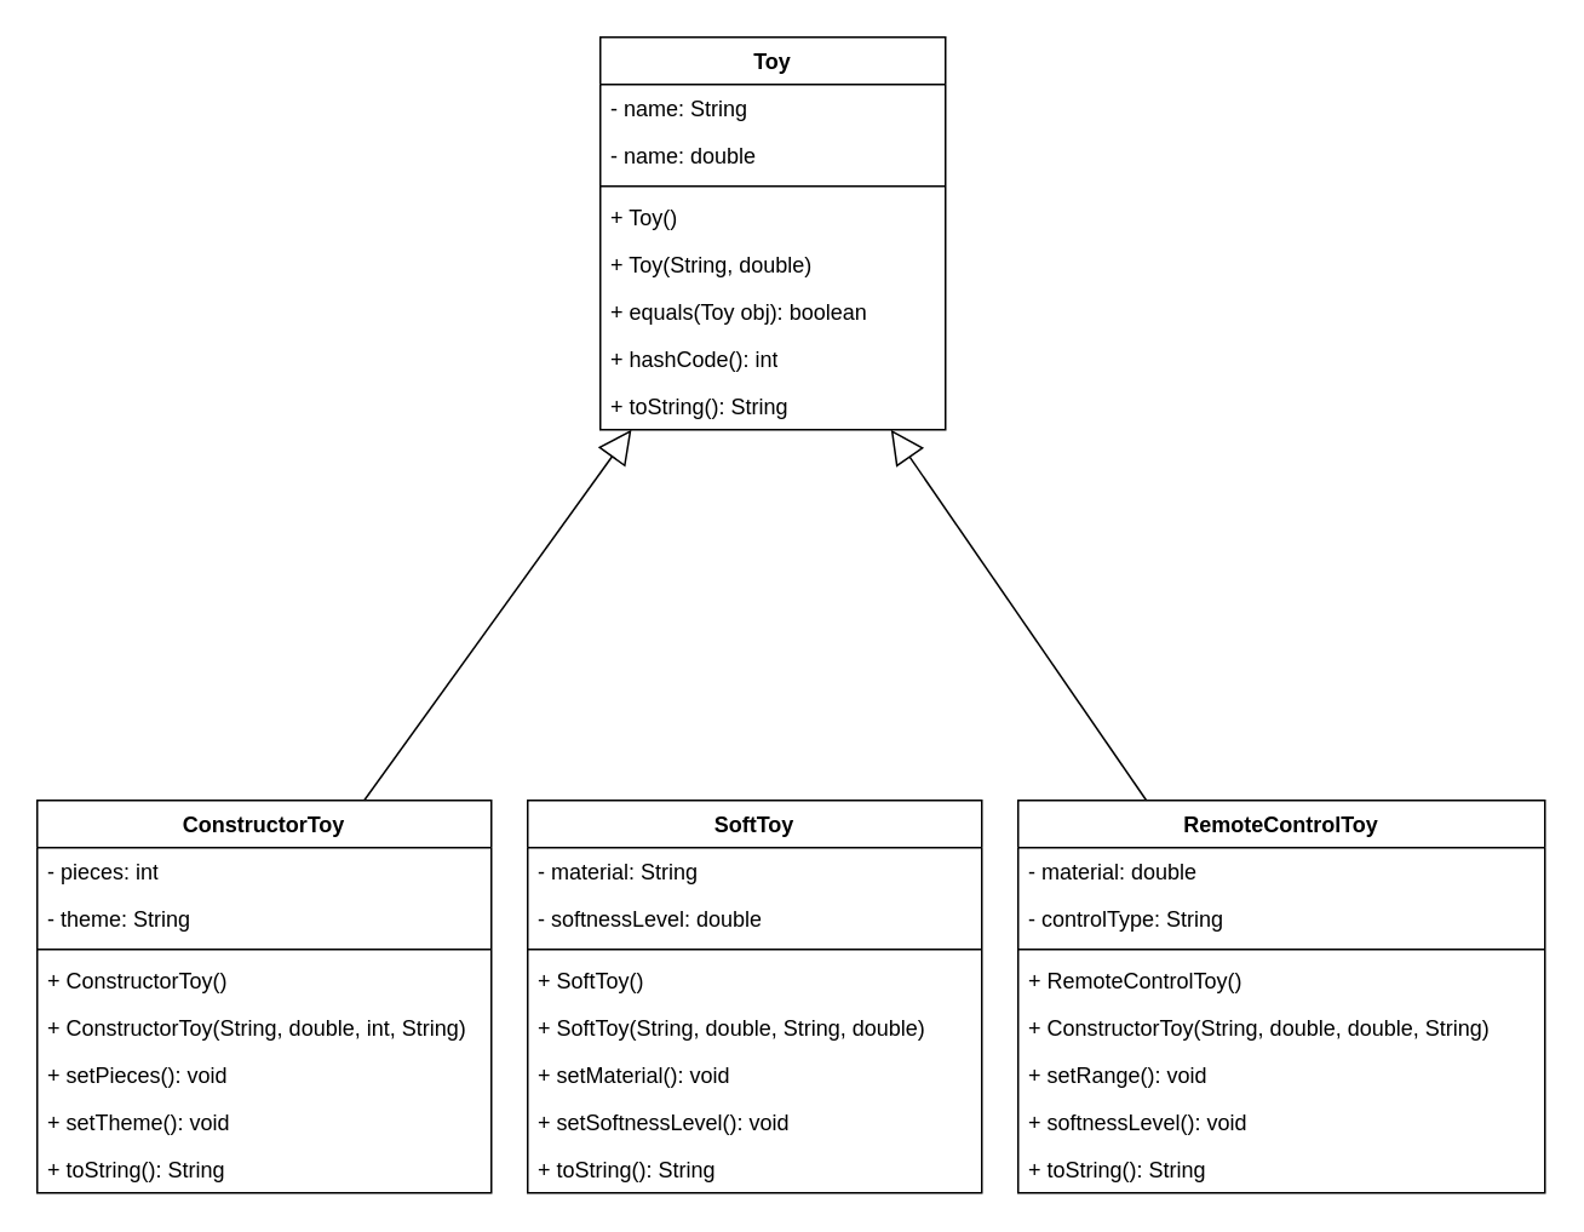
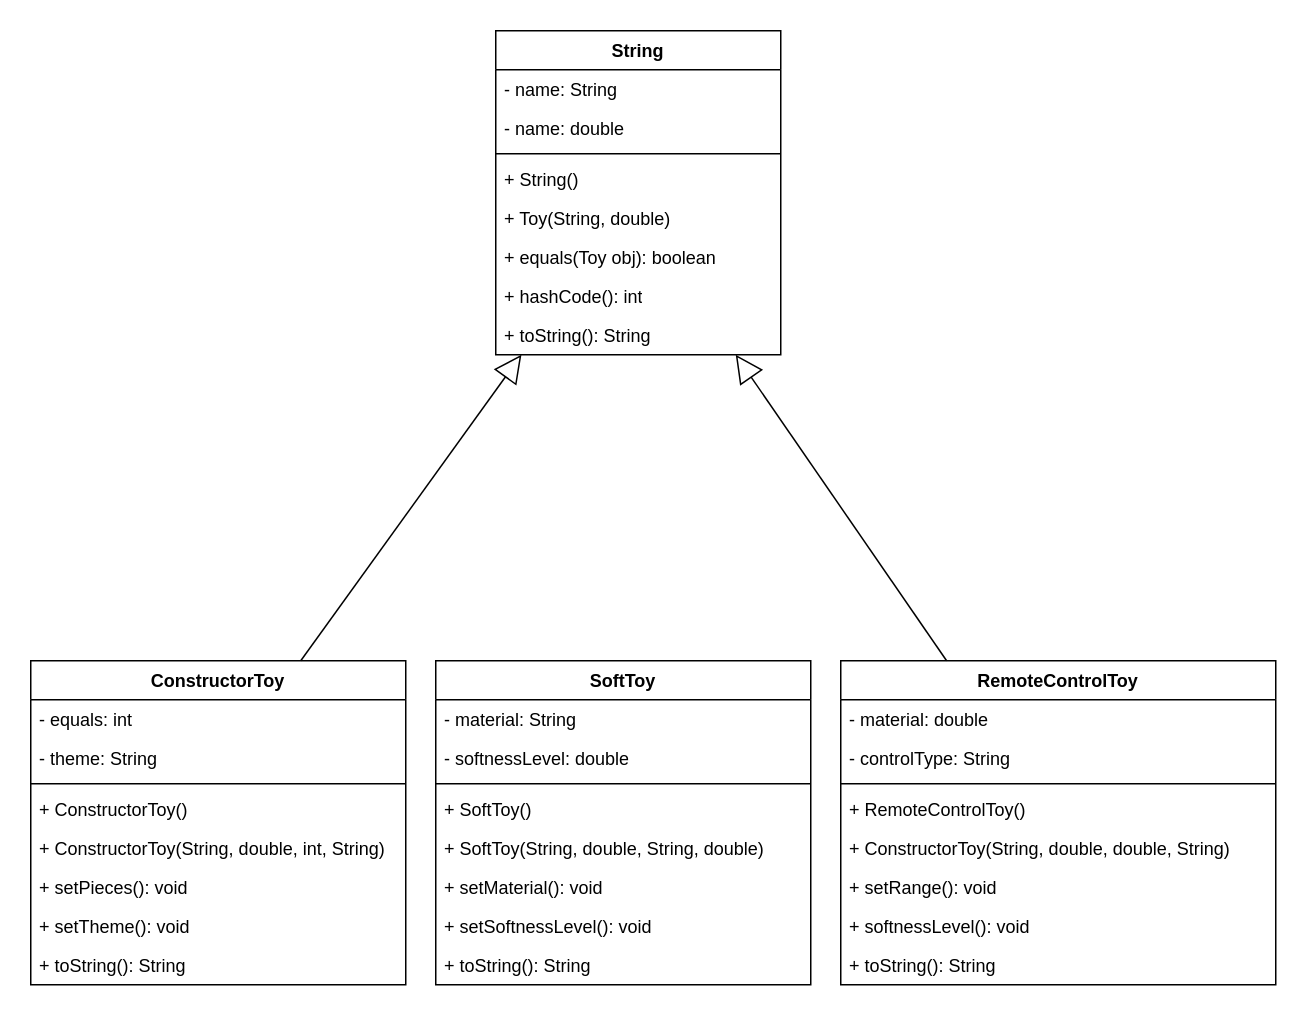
  <mxCell id="0" />
  <mxCell id="1" parent="0" />
- <mxCell id="2" value="Toy" style="swimlane;fontStyle=1;align=center;verticalAlign=top;childLayout=stackLayout;horizontal=1;startSize=26;horizontalStack=0;resizeParent=1;resizeParentMax=0;resizeLast=0;collapsible=1;marginBottom=0;whiteSpace=wrap;html=1;" vertex="1" parent="1"><mxGeometry x="330" y="20" width="190" height="216" as="geometry"><mxRectangle x="480" y="340" width="100" height="30" as="alternateBounds" /></mxGeometry></mxCell>
+ <mxCell id="2" value="String" style="swimlane;fontStyle=1;align=center;verticalAlign=top;childLayout=stackLayout;horizontal=1;startSize=26;horizontalStack=0;resizeParent=1;resizeParentMax=0;resizeLast=0;collapsible=1;marginBottom=0;whiteSpace=wrap;html=1;" vertex="1" parent="1"><mxGeometry x="330" y="20" width="190" height="216" as="geometry"><mxRectangle x="480" y="340" width="100" height="30" as="alternateBounds" /></mxGeometry></mxCell>
  <mxCell id="3" value="&lt;span class=&quot;hljs-operator&quot;&gt;-&lt;/span&gt; name: String" style="text;strokeColor=none;fillColor=none;align=left;verticalAlign=top;spacingLeft=4;spacingRight=4;overflow=hidden;rotatable=0;points=[[0,0.5],[1,0.5]];portConstraint=eastwest;whiteSpace=wrap;html=1;" vertex="1" parent="2"><mxGeometry y="26" width="190" height="26" as="geometry" /></mxCell>
  <mxCell id="4" value="&lt;span class=&quot;hljs-operator&quot;&gt;-&lt;/span&gt; name: &lt;span class=&quot;hljs-keyword&quot;&gt;double&lt;/span&gt;" style="text;strokeColor=none;fillColor=none;align=left;verticalAlign=top;spacingLeft=4;spacingRight=4;overflow=hidden;rotatable=0;points=[[0,0.5],[1,0.5]];portConstraint=eastwest;whiteSpace=wrap;html=1;" vertex="1" parent="2"><mxGeometry y="52" width="190" height="26" as="geometry" /></mxCell>
  <mxCell id="5" value="" style="line;strokeWidth=1;fillColor=none;align=left;verticalAlign=middle;spacingTop=-1;spacingLeft=3;spacingRight=3;rotatable=0;labelPosition=right;points=[];portConstraint=eastwest;strokeColor=inherit;" vertex="1" parent="2"><mxGeometry y="78" width="190" height="8" as="geometry" /></mxCell>
- <mxCell id="6" value="&lt;span class=&quot;hljs-operator&quot;&gt;+&lt;/span&gt; Toy()" style="text;strokeColor=none;fillColor=none;align=left;verticalAlign=top;spacingLeft=4;spacingRight=4;overflow=hidden;rotatable=0;points=[[0,0.5],[1,0.5]];portConstraint=eastwest;whiteSpace=wrap;html=1;" vertex="1" parent="2"><mxGeometry y="86" width="190" height="26" as="geometry" /></mxCell>
+ <mxCell id="6" value="&lt;span class=&quot;hljs-operator&quot;&gt;+&lt;/span&gt; String()" style="text;strokeColor=none;fillColor=none;align=left;verticalAlign=top;spacingLeft=4;spacingRight=4;overflow=hidden;rotatable=0;points=[[0,0.5],[1,0.5]];portConstraint=eastwest;whiteSpace=wrap;html=1;" vertex="1" parent="2"><mxGeometry y="86" width="190" height="26" as="geometry" /></mxCell>
  <mxCell id="7" value="&lt;span class=&quot;hljs-operator&quot;&gt;+&lt;/span&gt; Toy(String, &lt;span class=&quot;hljs-keyword&quot;&gt;double&lt;/span&gt;)&amp;nbsp;" style="text;strokeColor=none;fillColor=none;align=left;verticalAlign=top;spacingLeft=4;spacingRight=4;overflow=hidden;rotatable=0;points=[[0,0.5],[1,0.5]];portConstraint=eastwest;whiteSpace=wrap;html=1;" vertex="1" parent="2"><mxGeometry y="112" width="190" height="26" as="geometry" /></mxCell>
  <mxCell id="8" value="&lt;span class=&quot;hljs-operator&quot;&gt;+&lt;/span&gt; &lt;span class=&quot;hljs-keyword&quot;&gt;equals&lt;/span&gt;(Toy obj): &lt;span class=&quot;hljs-type&quot;&gt;boolean&lt;/span&gt;" style="text;strokeColor=none;fillColor=none;align=left;verticalAlign=top;spacingLeft=4;spacingRight=4;overflow=hidden;rotatable=0;points=[[0,0.5],[1,0.5]];portConstraint=eastwest;whiteSpace=wrap;html=1;" vertex="1" parent="2"><mxGeometry y="138" width="190" height="26" as="geometry" /></mxCell>
  <mxCell id="9" value="&lt;span class=&quot;hljs-operator&quot;&gt;+&lt;/span&gt; hashCode(): &lt;span class=&quot;hljs-type&quot;&gt;int&lt;/span&gt;" style="text;strokeColor=none;fillColor=none;align=left;verticalAlign=top;spacingLeft=4;spacingRight=4;overflow=hidden;rotatable=0;points=[[0,0.5],[1,0.5]];portConstraint=eastwest;whiteSpace=wrap;html=1;" vertex="1" parent="2"><mxGeometry y="164" width="190" height="26" as="geometry" /></mxCell>
  <mxCell id="10" value="&lt;span class=&quot;hljs-operator&quot;&gt;+&lt;/span&gt; toString(): String&amp;nbsp;&amp;nbsp;" style="text;strokeColor=none;fillColor=none;align=left;verticalAlign=top;spacingLeft=4;spacingRight=4;overflow=hidden;rotatable=0;points=[[0,0.5],[1,0.5]];portConstraint=eastwest;whiteSpace=wrap;html=1;" vertex="1" parent="2"><mxGeometry y="190" width="190" height="26" as="geometry" /></mxCell>
  <mxCell id="11" value="SoftToy                " style="swimlane;fontStyle=1;align=center;verticalAlign=top;childLayout=stackLayout;horizontal=1;startSize=26;horizontalStack=0;resizeParent=1;resizeParentMax=0;resizeLast=0;collapsible=1;marginBottom=0;whiteSpace=wrap;html=1;" vertex="1" parent="1"><mxGeometry x="290" y="440" width="250" height="216" as="geometry"><mxRectangle x="480" y="340" width="100" height="30" as="alternateBounds" /></mxGeometry></mxCell>
  <mxCell id="12" value="- material: &lt;span class=&quot;hljs-type&quot;&gt;String&lt;/span&gt;" style="text;strokeColor=none;fillColor=none;align=left;verticalAlign=top;spacingLeft=4;spacingRight=4;overflow=hidden;rotatable=0;points=[[0,0.5],[1,0.5]];portConstraint=eastwest;whiteSpace=wrap;html=1;" vertex="1" parent="11"><mxGeometry y="26" width="250" height="26" as="geometry" /></mxCell>
  <mxCell id="13" value="- softnessLevel: &lt;span class=&quot;hljs-type&quot;&gt;double&lt;/span&gt;" style="text;strokeColor=none;fillColor=none;align=left;verticalAlign=top;spacingLeft=4;spacingRight=4;overflow=hidden;rotatable=0;points=[[0,0.5],[1,0.5]];portConstraint=eastwest;whiteSpace=wrap;html=1;" vertex="1" parent="11"><mxGeometry y="52" width="250" height="26" as="geometry" /></mxCell>
  <mxCell id="14" value="" style="line;strokeWidth=1;fillColor=none;align=left;verticalAlign=middle;spacingTop=-1;spacingLeft=3;spacingRight=3;rotatable=0;labelPosition=right;points=[];portConstraint=eastwest;strokeColor=inherit;" vertex="1" parent="11"><mxGeometry y="78" width="250" height="8" as="geometry" /></mxCell>
  <mxCell id="15" value="+ &lt;span class=&quot;hljs-built_in&quot;&gt;SoftToy&lt;/span&gt;()&amp;nbsp; &amp;nbsp;" style="text;strokeColor=none;fillColor=none;align=left;verticalAlign=top;spacingLeft=4;spacingRight=4;overflow=hidden;rotatable=0;points=[[0,0.5],[1,0.5]];portConstraint=eastwest;whiteSpace=wrap;html=1;" vertex="1" parent="11"><mxGeometry y="86" width="250" height="26" as="geometry" /></mxCell>
  <mxCell id="16" value="+ &lt;span class=&quot;hljs-built_in&quot;&gt;SoftToy&lt;/span&gt;(&lt;span class=&quot;hljs-type&quot;&gt;String&lt;/span&gt;, &lt;span class=&quot;hljs-type&quot;&gt;double&lt;/span&gt;, &lt;span class=&quot;hljs-type&quot;&gt;String&lt;/span&gt;, &lt;span class=&quot;hljs-type&quot;&gt;double&lt;/span&gt;)" style="text;strokeColor=none;fillColor=none;align=left;verticalAlign=top;spacingLeft=4;spacingRight=4;overflow=hidden;rotatable=0;points=[[0,0.5],[1,0.5]];portConstraint=eastwest;whiteSpace=wrap;html=1;" vertex="1" parent="11"><mxGeometry y="112" width="250" height="26" as="geometry" /></mxCell>
  <mxCell id="17" value="+ &lt;span class=&quot;hljs-built_in&quot;&gt;setMaterial&lt;/span&gt;(): &lt;span class=&quot;hljs-type&quot;&gt;void&lt;/span&gt;" style="text;strokeColor=none;fillColor=none;align=left;verticalAlign=top;spacingLeft=4;spacingRight=4;overflow=hidden;rotatable=0;points=[[0,0.5],[1,0.5]];portConstraint=eastwest;whiteSpace=wrap;html=1;" vertex="1" parent="11"><mxGeometry y="138" width="250" height="26" as="geometry" /></mxCell>
  <mxCell id="18" value="+ &lt;span class=&quot;hljs-built_in&quot;&gt;setSoftnessLevel&lt;/span&gt;(): &lt;span class=&quot;hljs-type&quot;&gt;void&lt;/span&gt;" style="text;strokeColor=none;fillColor=none;align=left;verticalAlign=top;spacingLeft=4;spacingRight=4;overflow=hidden;rotatable=0;points=[[0,0.5],[1,0.5]];portConstraint=eastwest;whiteSpace=wrap;html=1;" vertex="1" parent="11"><mxGeometry y="164" width="250" height="26" as="geometry" /></mxCell>
  <mxCell id="19" value="+ &lt;span class=&quot;hljs-built_in&quot;&gt;toString&lt;/span&gt;(): &lt;span class=&quot;hljs-type&quot;&gt;String&lt;/span&gt;" style="text;strokeColor=none;fillColor=none;align=left;verticalAlign=top;spacingLeft=4;spacingRight=4;overflow=hidden;rotatable=0;points=[[0,0.5],[1,0.5]];portConstraint=eastwest;whiteSpace=wrap;html=1;" vertex="1" parent="11"><mxGeometry y="190" width="250" height="26" as="geometry" /></mxCell>
  <mxCell id="20" value="ConstructorToy                             " style="swimlane;fontStyle=1;align=center;verticalAlign=top;childLayout=stackLayout;horizontal=1;startSize=26;horizontalStack=0;resizeParent=1;resizeParentMax=0;resizeLast=0;collapsible=1;marginBottom=0;whiteSpace=wrap;html=1;" vertex="1" parent="1"><mxGeometry x="20" y="440" width="250" height="216" as="geometry"><mxRectangle x="480" y="340" width="100" height="30" as="alternateBounds" /></mxGeometry></mxCell>
- <mxCell id="21" value="- pieces: &lt;span class=&quot;hljs-type&quot;&gt;int&lt;/span&gt;" style="text;strokeColor=none;fillColor=none;align=left;verticalAlign=top;spacingLeft=4;spacingRight=4;overflow=hidden;rotatable=0;points=[[0,0.5],[1,0.5]];portConstraint=eastwest;whiteSpace=wrap;html=1;" vertex="1" parent="20"><mxGeometry y="26" width="250" height="26" as="geometry" /></mxCell>
+ <mxCell id="21" value="- equals: &lt;span class=&quot;hljs-type&quot;&gt;int&lt;/span&gt;" style="text;strokeColor=none;fillColor=none;align=left;verticalAlign=top;spacingLeft=4;spacingRight=4;overflow=hidden;rotatable=0;points=[[0,0.5],[1,0.5]];portConstraint=eastwest;whiteSpace=wrap;html=1;" vertex="1" parent="20"><mxGeometry y="26" width="250" height="26" as="geometry" /></mxCell>
  <mxCell id="22" value="- theme: &lt;span class=&quot;hljs-type&quot;&gt;String&lt;/span&gt;" style="text;strokeColor=none;fillColor=none;align=left;verticalAlign=top;spacingLeft=4;spacingRight=4;overflow=hidden;rotatable=0;points=[[0,0.5],[1,0.5]];portConstraint=eastwest;whiteSpace=wrap;html=1;" vertex="1" parent="20"><mxGeometry y="52" width="250" height="26" as="geometry" /></mxCell>
  <mxCell id="23" value="" style="line;strokeWidth=1;fillColor=none;align=left;verticalAlign=middle;spacingTop=-1;spacingLeft=3;spacingRight=3;rotatable=0;labelPosition=right;points=[];portConstraint=eastwest;strokeColor=inherit;" vertex="1" parent="20"><mxGeometry y="78" width="250" height="8" as="geometry" /></mxCell>
  <mxCell id="24" value="+ &lt;span class=&quot;hljs-built_in&quot;&gt;ConstructorToy&lt;/span&gt;()&amp;nbsp;&amp;nbsp;" style="text;strokeColor=none;fillColor=none;align=left;verticalAlign=top;spacingLeft=4;spacingRight=4;overflow=hidden;rotatable=0;points=[[0,0.5],[1,0.5]];portConstraint=eastwest;whiteSpace=wrap;html=1;" vertex="1" parent="20"><mxGeometry y="86" width="250" height="26" as="geometry" /></mxCell>
  <mxCell id="25" value="+ &lt;span class=&quot;hljs-built_in&quot;&gt;ConstructorToy&lt;/span&gt;(&lt;span class=&quot;hljs-type&quot;&gt;String&lt;/span&gt;, &lt;span class=&quot;hljs-type&quot;&gt;double&lt;/span&gt;, &lt;span class=&quot;hljs-type&quot;&gt;int&lt;/span&gt;, &lt;span class=&quot;hljs-type&quot;&gt;String&lt;/span&gt;)" style="text;strokeColor=none;fillColor=none;align=left;verticalAlign=top;spacingLeft=4;spacingRight=4;overflow=hidden;rotatable=0;points=[[0,0.5],[1,0.5]];portConstraint=eastwest;whiteSpace=wrap;html=1;" vertex="1" parent="20"><mxGeometry y="112" width="250" height="26" as="geometry" /></mxCell>
  <mxCell id="26" value="+ &lt;span class=&quot;hljs-built_in&quot;&gt;setPieces&lt;/span&gt;(): &lt;span class=&quot;hljs-type&quot;&gt;void&lt;/span&gt;" style="text;strokeColor=none;fillColor=none;align=left;verticalAlign=top;spacingLeft=4;spacingRight=4;overflow=hidden;rotatable=0;points=[[0,0.5],[1,0.5]];portConstraint=eastwest;whiteSpace=wrap;html=1;" vertex="1" parent="20"><mxGeometry y="138" width="250" height="26" as="geometry" /></mxCell>
  <mxCell id="27" value="+ &lt;span class=&quot;hljs-built_in&quot;&gt;setTheme&lt;/span&gt;(): &lt;span class=&quot;hljs-type&quot;&gt;void&lt;/span&gt;" style="text;strokeColor=none;fillColor=none;align=left;verticalAlign=top;spacingLeft=4;spacingRight=4;overflow=hidden;rotatable=0;points=[[0,0.5],[1,0.5]];portConstraint=eastwest;whiteSpace=wrap;html=1;" vertex="1" parent="20"><mxGeometry y="164" width="250" height="26" as="geometry" /></mxCell>
  <mxCell id="28" value="+ &lt;span class=&quot;hljs-built_in&quot;&gt;toString&lt;/span&gt;(): &lt;span class=&quot;hljs-type&quot;&gt;String&lt;/span&gt;" style="text;strokeColor=none;fillColor=none;align=left;verticalAlign=top;spacingLeft=4;spacingRight=4;overflow=hidden;rotatable=0;points=[[0,0.5],[1,0.5]];portConstraint=eastwest;whiteSpace=wrap;html=1;" vertex="1" parent="20"><mxGeometry y="190" width="250" height="26" as="geometry" /></mxCell>
  <mxCell id="29" value="" style="endArrow=block;endSize=16;endFill=0;html=1;rounded=0;" edge="1" parent="1" target="2"><mxGeometry width="160" relative="1" as="geometry"><mxPoint x="199.995" y="440" as="sourcePoint" /><mxPoint x="394.58" y="236" as="targetPoint" /></mxGeometry></mxCell>
  <mxCell id="30" value="RemoteControlToy                            " style="swimlane;fontStyle=1;align=center;verticalAlign=top;childLayout=stackLayout;horizontal=1;startSize=26;horizontalStack=0;resizeParent=1;resizeParentMax=0;resizeLast=0;collapsible=1;marginBottom=0;whiteSpace=wrap;html=1;" vertex="1" parent="1"><mxGeometry x="560" y="440" width="290" height="216" as="geometry"><mxRectangle x="480" y="340" width="100" height="30" as="alternateBounds" /></mxGeometry></mxCell>
  <mxCell id="31" value="- material: &lt;span class=&quot;hljs-type&quot;&gt;double&lt;/span&gt;" style="text;strokeColor=none;fillColor=none;align=left;verticalAlign=top;spacingLeft=4;spacingRight=4;overflow=hidden;rotatable=0;points=[[0,0.5],[1,0.5]];portConstraint=eastwest;whiteSpace=wrap;html=1;" vertex="1" parent="30"><mxGeometry y="26" width="290" height="26" as="geometry" /></mxCell>
  <mxCell id="32" value="- controlType: &lt;span class=&quot;hljs-type&quot;&gt;String&lt;/span&gt;" style="text;strokeColor=none;fillColor=none;align=left;verticalAlign=top;spacingLeft=4;spacingRight=4;overflow=hidden;rotatable=0;points=[[0,0.5],[1,0.5]];portConstraint=eastwest;whiteSpace=wrap;html=1;" vertex="1" parent="30"><mxGeometry y="52" width="290" height="26" as="geometry" /></mxCell>
  <mxCell id="33" value="" style="line;strokeWidth=1;fillColor=none;align=left;verticalAlign=middle;spacingTop=-1;spacingLeft=3;spacingRight=3;rotatable=0;labelPosition=right;points=[];portConstraint=eastwest;strokeColor=inherit;" vertex="1" parent="30"><mxGeometry y="78" width="290" height="8" as="geometry" /></mxCell>
  <mxCell id="34" value="+ &lt;span class=&quot;hljs-built_in&quot;&gt;RemoteControlToy&lt;/span&gt;()&amp;nbsp; &amp;nbsp;" style="text;strokeColor=none;fillColor=none;align=left;verticalAlign=top;spacingLeft=4;spacingRight=4;overflow=hidden;rotatable=0;points=[[0,0.5],[1,0.5]];portConstraint=eastwest;whiteSpace=wrap;html=1;" vertex="1" parent="30"><mxGeometry y="86" width="290" height="26" as="geometry" /></mxCell>
  <mxCell id="35" value="+ &lt;span class=&quot;hljs-built_in&quot;&gt;ConstructorToy&lt;/span&gt;(&lt;span class=&quot;hljs-type&quot;&gt;String&lt;/span&gt;, &lt;span class=&quot;hljs-type&quot;&gt;double&lt;/span&gt;, &lt;span class=&quot;hljs-type&quot;&gt;double&lt;/span&gt;, &lt;span class=&quot;hljs-type&quot;&gt;String&lt;/span&gt;)" style="text;strokeColor=none;fillColor=none;align=left;verticalAlign=top;spacingLeft=4;spacingRight=4;overflow=hidden;rotatable=0;points=[[0,0.5],[1,0.5]];portConstraint=eastwest;whiteSpace=wrap;html=1;" vertex="1" parent="30"><mxGeometry y="112" width="290" height="26" as="geometry" /></mxCell>
  <mxCell id="36" value="+ &lt;span class=&quot;hljs-built_in&quot;&gt;setRange&lt;/span&gt;(): &lt;span class=&quot;hljs-type&quot;&gt;void&lt;/span&gt;" style="text;strokeColor=none;fillColor=none;align=left;verticalAlign=top;spacingLeft=4;spacingRight=4;overflow=hidden;rotatable=0;points=[[0,0.5],[1,0.5]];portConstraint=eastwest;whiteSpace=wrap;html=1;" vertex="1" parent="30"><mxGeometry y="138" width="290" height="26" as="geometry" /></mxCell>
  <mxCell id="37" value="+ &lt;span class=&quot;hljs-built_in&quot;&gt;softnessLevel&lt;/span&gt;(): &lt;span class=&quot;hljs-type&quot;&gt;void&lt;/span&gt;" style="text;strokeColor=none;fillColor=none;align=left;verticalAlign=top;spacingLeft=4;spacingRight=4;overflow=hidden;rotatable=0;points=[[0,0.5],[1,0.5]];portConstraint=eastwest;whiteSpace=wrap;html=1;" vertex="1" parent="30"><mxGeometry y="164" width="290" height="26" as="geometry" /></mxCell>
  <mxCell id="38" value="+ &lt;span class=&quot;hljs-built_in&quot;&gt;toString&lt;/span&gt;(): &lt;span class=&quot;hljs-type&quot;&gt;String&lt;/span&gt;" style="text;strokeColor=none;fillColor=none;align=left;verticalAlign=top;spacingLeft=4;spacingRight=4;overflow=hidden;rotatable=0;points=[[0,0.5],[1,0.5]];portConstraint=eastwest;whiteSpace=wrap;html=1;" vertex="1" parent="30"><mxGeometry y="190" width="290" height="26" as="geometry" /></mxCell>
  <mxCell id="39" value="" style="endArrow=block;endSize=16;endFill=0;html=1;rounded=0;" edge="1" parent="1" source="30"><mxGeometry width="160" relative="1" as="geometry"><mxPoint x="611.424" y="440" as="sourcePoint" /><mxPoint x="489.996" y="236" as="targetPoint" /></mxGeometry></mxCell>
